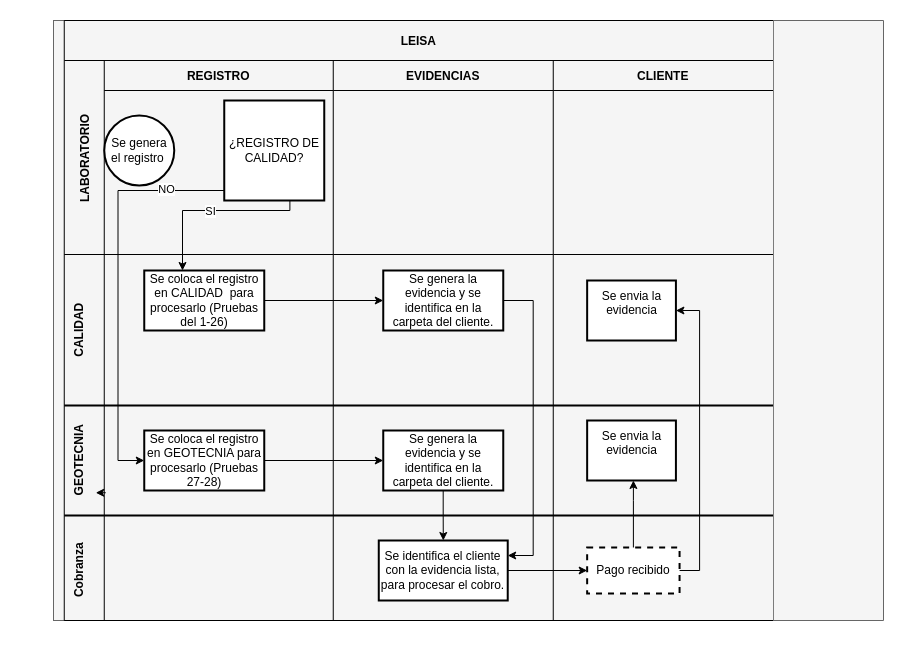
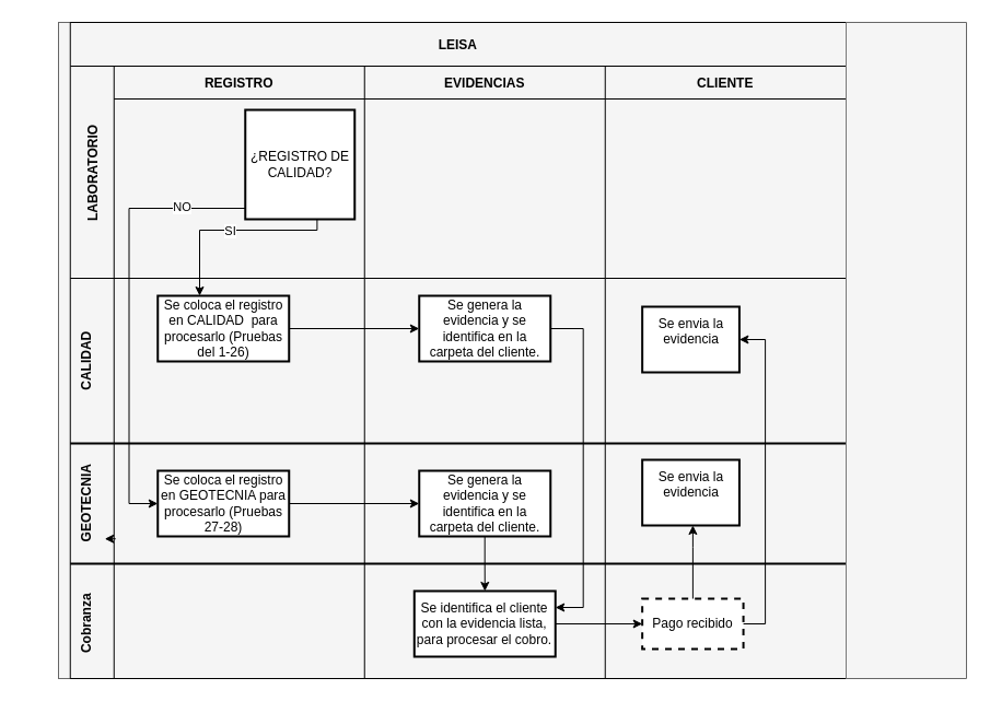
  <mxCell id="0" />
  <mxCell id="1" parent="0" />
  <mxCell id="2" value="" style="group;perimeterSpacing=2;" vertex="1" connectable="0" parent="1"><mxGeometry x="53" y="20" width="720" height="610" as="geometry" /></mxCell>
  <mxCell id="3" value="" style="group;fillColor=#f5f5f5;strokeColor=#666666;fontColor=#333333;container=0;" vertex="1" connectable="0" parent="2"><mxGeometry width="720.0" height="600" as="geometry" /></mxCell>
  <mxCell id="4" value="LEISA" style="shape=table;childLayout=tableLayout;startSize=40;collapsible=0;recursiveResize=0;expand=0;fillColor=none;fontStyle=1" parent="2" vertex="1"><mxGeometry x="10.746" width="709.254" height="600" as="geometry" /></mxCell>
  <mxCell id="5" value="LABORATORIO" style="shape=tableRow;horizontal=0;swimlaneHead=0;swimlaneBody=0;top=0;left=0;bottom=0;right=0;fillColor=none;points=[[0,0.5],[1,0.5]];portConstraint=eastwest;startSize=40;collapsible=0;recursiveResize=0;expand=0;fontStyle=1;align=center;" parent="4" vertex="1"><mxGeometry y="40" width="709.254" height="194" as="geometry" /></mxCell>
  <mxCell id="6" value="REGISTRO" style="swimlane;swimlaneHead=0;swimlaneBody=0;connectable=0;fillColor=none;startSize=30;collapsible=0;recursiveResize=0;expand=0;fontStyle=1;" parent="5" vertex="1"><mxGeometry x="40" width="229" height="194" as="geometry"><mxRectangle width="229" height="194" as="alternateBounds" /></mxGeometry></mxCell>
- <mxCell id="7" value="Se genera el registro&amp;nbsp;" style="strokeWidth=2;html=1;shape=mxgraph.flowchart.start_2;whiteSpace=wrap;" vertex="1" parent="6"><mxGeometry y="55" width="70" height="70" as="geometry" /></mxCell>
  <mxCell id="8" value="¿REGISTRO DE CALIDAD?" style="whiteSpace=wrap;html=1;strokeWidth=2;rounded=0;" vertex="1" parent="6"><mxGeometry x="120" y="40" width="100" height="100" as="geometry" /></mxCell>
  <mxCell id="9" value="EVIDENCIAS" style="swimlane;swimlaneHead=0;swimlaneBody=0;connectable=0;fillColor=none;startSize=30;collapsible=0;recursiveResize=0;expand=0;fontStyle=1;" parent="5" vertex="1"><mxGeometry x="269" width="220" height="194" as="geometry"><mxRectangle width="220" height="194" as="alternateBounds" /></mxGeometry></mxCell>
  <mxCell id="10" value="CLIENTE" style="swimlane;swimlaneHead=0;swimlaneBody=0;connectable=0;fillColor=none;startSize=30;collapsible=0;recursiveResize=0;expand=0;fontStyle=1;" parent="5" vertex="1"><mxGeometry x="489" width="220" height="194" as="geometry"><mxRectangle width="220" height="194" as="alternateBounds" /></mxGeometry></mxCell>
  <mxCell id="11" value="" style="shape=tableRow;horizontal=0;swimlaneHead=0;swimlaneBody=0;top=0;left=0;bottom=0;right=0;fillColor=none;points=[[0,0.5],[1,0.5]];portConstraint=eastwest;startSize=40;collapsible=0;recursiveResize=0;expand=0;fontStyle=1;" parent="4" vertex="1"><mxGeometry y="234" width="709.254" height="366" as="geometry" /></mxCell>
  <mxCell id="12" value="" style="swimlane;swimlaneHead=0;swimlaneBody=0;connectable=0;fillColor=none;startSize=0;collapsible=0;recursiveResize=0;expand=0;fontStyle=1;" parent="11" vertex="1"><mxGeometry x="40" width="229" height="366" as="geometry"><mxRectangle width="229" height="366" as="alternateBounds" /></mxGeometry></mxCell>
  <mxCell id="13" value="" style="line;strokeWidth=2;html=1;" vertex="1" parent="12"><mxGeometry x="-40" y="146" width="710" height="10" as="geometry" /></mxCell>
  <mxCell id="14" value="Se coloca el registro en CALIDAD&amp;nbsp; para procesarlo (Pruebas del 1-26)" style="whiteSpace=wrap;html=1;strokeWidth=2;" vertex="1" parent="12"><mxGeometry x="40" y="16" width="120" height="60" as="geometry" /></mxCell>
  <mxCell id="15" value="Se coloca el registro en GEOTECNIA para procesarlo (Pruebas 27-28)" style="whiteSpace=wrap;html=1;strokeWidth=2;" vertex="1" parent="12"><mxGeometry x="40" y="176" width="120" height="60" as="geometry" /></mxCell>
  <mxCell id="16" value="" style="line;strokeWidth=2;html=1;" vertex="1" parent="12"><mxGeometry x="-40" y="256" width="710" height="10" as="geometry" /></mxCell>
  <mxCell id="17" value="" style="swimlane;swimlaneHead=0;swimlaneBody=0;connectable=0;fillColor=none;startSize=0;collapsible=0;recursiveResize=0;expand=0;fontStyle=1;" parent="11" vertex="1"><mxGeometry x="269" width="220" height="366" as="geometry"><mxRectangle width="220" height="366" as="alternateBounds" /></mxGeometry></mxCell>
  <mxCell id="18" value="" style="edgeStyle=orthogonalEdgeStyle;rounded=0;orthogonalLoop=1;jettySize=auto;html=1;entryX=1;entryY=0.25;entryDx=0;entryDy=0;" edge="1" parent="17" source="19" target="21"><mxGeometry relative="1" as="geometry"><Array as="points"><mxPoint x="200" y="46" /><mxPoint x="200" y="301" /></Array></mxGeometry></mxCell>
  <mxCell id="19" value="Se genera la evidencia y se identifica en la carpeta del cliente." style="whiteSpace=wrap;html=1;strokeWidth=2;" vertex="1" parent="17"><mxGeometry x="50" y="16" width="120" height="60" as="geometry" /></mxCell>
  <mxCell id="20" value="Se genera la evidencia y se identifica en la carpeta del cliente." style="whiteSpace=wrap;html=1;strokeWidth=2;" vertex="1" parent="17"><mxGeometry x="50" y="176" width="120" height="60" as="geometry" /></mxCell>
  <mxCell id="21" value="Se identifica el cliente con la evidencia lista, para procesar el cobro." style="whiteSpace=wrap;html=1;strokeWidth=2;" vertex="1" parent="17"><mxGeometry x="45.521" y="286" width="128.955" height="60" as="geometry" /></mxCell>
  <mxCell id="22" value="" style="edgeStyle=orthogonalEdgeStyle;rounded=0;orthogonalLoop=1;jettySize=auto;html=1;" edge="1" parent="17" source="20" target="21"><mxGeometry relative="1" as="geometry" /></mxCell>
  <mxCell id="23" value="" style="swimlane;swimlaneHead=0;swimlaneBody=0;connectable=0;fillColor=none;startSize=0;collapsible=0;recursiveResize=0;expand=0;fontStyle=1;" parent="11" vertex="1"><mxGeometry x="489" width="220" height="366" as="geometry"><mxRectangle width="220" height="366" as="alternateBounds" /></mxGeometry></mxCell>
  <mxCell id="24" value="Pago recibido" style="whiteSpace=wrap;html=1;strokeWidth=2;dashed=1;" vertex="1" parent="23"><mxGeometry x="33.909" y="293" width="92.418" height="46" as="geometry" /></mxCell>
  <mxCell id="25" value="" style="edgeStyle=orthogonalEdgeStyle;rounded=0;orthogonalLoop=1;jettySize=auto;html=1;" edge="1" parent="11" source="14" target="19"><mxGeometry relative="1" as="geometry" /></mxCell>
  <mxCell id="26" value="" style="edgeStyle=orthogonalEdgeStyle;rounded=0;orthogonalLoop=1;jettySize=auto;html=1;" edge="1" parent="11" source="15" target="20"><mxGeometry relative="1" as="geometry" /></mxCell>
  <mxCell id="27" value="" style="edgeStyle=orthogonalEdgeStyle;rounded=0;orthogonalLoop=1;jettySize=auto;html=1;" edge="1" parent="11" source="21" target="24"><mxGeometry relative="1" as="geometry" /></mxCell>
  <mxCell id="28" value="" style="edgeStyle=orthogonalEdgeStyle;rounded=0;orthogonalLoop=1;jettySize=auto;html=1;" edge="1" parent="4" source="8" target="14"><mxGeometry relative="1" as="geometry"><Array as="points"><mxPoint x="225.672" y="190" /><mxPoint x="118.209" y="190" /></Array></mxGeometry></mxCell>
  <mxCell id="29" value="SI" style="edgeLabel;html=1;align=center;verticalAlign=middle;resizable=0;points=[];" vertex="1" connectable="0" parent="28"><mxGeometry x="0.012" relative="1" as="geometry"><mxPoint as="offset" /></mxGeometry></mxCell>
  <mxCell id="30" value="" style="edgeStyle=orthogonalEdgeStyle;rounded=0;orthogonalLoop=1;jettySize=auto;html=1;" edge="1" parent="4" source="8" target="15"><mxGeometry relative="1" as="geometry"><Array as="points"><mxPoint x="53.731" y="170" /><mxPoint x="53.731" y="440" /></Array></mxGeometry></mxCell>
  <mxCell id="31" value="NO" style="edgeLabel;html=1;align=center;verticalAlign=middle;resizable=0;points=[];" vertex="1" connectable="0" parent="30"><mxGeometry x="-0.713" y="-2" relative="1" as="geometry"><mxPoint as="offset" /></mxGeometry></mxCell>
  <mxCell id="32" value="&lt;span style=&quot;text-wrap: nowrap;&quot;&gt;&lt;b&gt;GEOTECNIA&lt;/b&gt;&lt;/span&gt;" style="text;whiteSpace=wrap;html=1;rotation=-90;align=center;" vertex="1" parent="2"><mxGeometry x="-32.239" y="420" width="128.955" height="40" as="geometry" /></mxCell>
  <mxCell id="33" value="&lt;b&gt;CALIDAD&lt;/b&gt;" style="text;whiteSpace=wrap;html=1;align=center;rotation=270;" vertex="1" parent="2"><mxGeometry x="-32.239" y="290" width="128.955" height="40" as="geometry" /></mxCell>
  <mxCell id="34" style="edgeStyle=orthogonalEdgeStyle;rounded=0;orthogonalLoop=1;jettySize=auto;html=1;exitX=0.25;exitY=1;exitDx=0;exitDy=0;entryX=0.25;entryY=0.75;entryDx=0;entryDy=0;entryPerimeter=0;" edge="1" parent="2" source="32" target="32"><mxGeometry relative="1" as="geometry" /></mxCell>
  <mxCell id="35" value="&lt;span style=&quot;text-wrap: nowrap;&quot;&gt;&lt;b&gt;Cobranza&lt;/b&gt;&lt;/span&gt;" style="text;whiteSpace=wrap;html=1;rotation=-90;align=center;" vertex="1" parent="2"><mxGeometry x="-32.239" y="530" width="128.955" height="40" as="geometry" /></mxCell>
  <mxCell id="36" value="" style="edgeStyle=orthogonalEdgeStyle;rounded=0;orthogonalLoop=1;jettySize=auto;html=1;" edge="1" parent="2" source="24" target="38"><mxGeometry relative="1" as="geometry"><Array as="points"><mxPoint x="580" y="480" /><mxPoint x="580" y="480" /></Array></mxGeometry></mxCell>
  <mxCell id="37" style="edgeStyle=orthogonalEdgeStyle;rounded=0;orthogonalLoop=1;jettySize=auto;html=1;exitX=1;exitY=0.5;exitDx=0;exitDy=0;entryX=1;entryY=0.5;entryDx=0;entryDy=0;" edge="1" parent="2" source="24" target="39"><mxGeometry relative="1" as="geometry" /></mxCell>
  <mxCell id="38" value="Se envia la evidencia&lt;div&gt;&lt;br&gt;&lt;/div&gt;" style="whiteSpace=wrap;html=1;strokeWidth=2;" vertex="1" parent="2"><mxGeometry x="533.65" y="400" width="88.77" height="60" as="geometry" /></mxCell>
  <mxCell id="39" value="Se envia la evidencia&lt;div&gt;&lt;br&gt;&lt;/div&gt;" style="whiteSpace=wrap;html=1;strokeWidth=2;" vertex="1" parent="2"><mxGeometry x="533.65" y="260" width="88.77" height="60" as="geometry" /></mxCell>
  <mxCell id="40" value="" style="shape=partialRectangle;whiteSpace=wrap;html=1;bottom=1;right=1;left=1;top=0;fillColor=#f5f5f5;routingCenterX=-0.5;direction=north;fontColor=#333333;strokeColor=#666666;perimeterSpacing=2;" vertex="1" parent="1"><mxGeometry x="773" y="20" width="110" height="600" as="geometry" /></mxCell>
